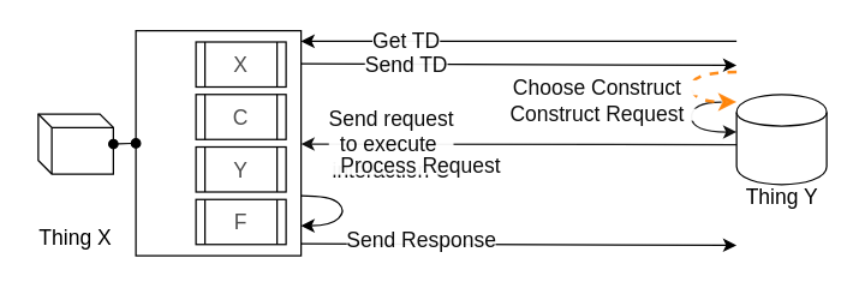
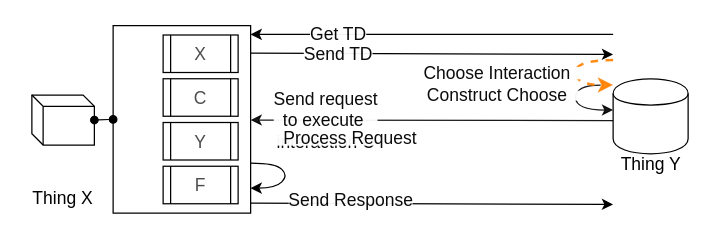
  <mxCell id="0" />
  <mxCell id="1" parent="0" />
  <mxCell id="2" value="" style="curved=1;endArrow=classic;html=1;labelBackgroundColor=#33FF33;strokeColor=#000000;fontSize=14;fontColor=#000000;opacity=90;" parent="1" edge="1"><mxGeometry width="50" height="50" relative="1" as="geometry"><mxPoint x="480" y="67.5" as="sourcePoint" /><mxPoint x="490" y="87.5" as="targetPoint" /><Array as="points"><mxPoint x="460" y="67.5" /><mxPoint x="460" y="87.5" /></Array></mxGeometry></mxCell>
  <mxCell id="3" value="" style="shape=cube;whiteSpace=wrap;html=1;boundedLbl=1;rounded=0;shadow=0;glass=0;strokeColor=#000000;strokeWidth=1;fillColor=none;fontSize=14;fontColor=#000000;align=left;size=9;" parent="1" vertex="1"><mxGeometry x="25" y="75.5" width="50" height="40" as="geometry" /></mxCell>
  <mxCell id="4" value="" style="rounded=0;whiteSpace=wrap;html=1;shadow=0;glass=0;strokeColor=#000000;strokeWidth=1;fillColor=none;fontSize=14;fontColor=#000000;align=left;" parent="1" vertex="1"><mxGeometry x="90" width="110" height="150" as="geometry" y="20" /></mxCell>
  <mxCell id="5" value="C" style="shape=process;whiteSpace=wrap;html=1;rounded=0;shadow=0;glass=0;strokeColor=#000000;strokeWidth=1;fillColor=#FFFFFF;fontSize=14;fontColor=#4D4D4D;align=center;" parent="1" vertex="1"><mxGeometry x="130" y="62.5" width="60" height="30" as="geometry" /></mxCell>
  <mxCell id="6" value="X" style="shape=process;whiteSpace=wrap;html=1;rounded=0;shadow=0;glass=0;strokeColor=#000000;strokeWidth=1;fillColor=#FFFFFF;fontSize=14;fontColor=#4D4D4D;align=center;" parent="1" vertex="1"><mxGeometry x="130" y="27.5" width="60" height="30" as="geometry" /></mxCell>
  <mxCell id="7" value="F" style="shape=process;whiteSpace=wrap;html=1;rounded=0;shadow=0;glass=0;strokeColor=#000000;strokeWidth=1;fillColor=#FFFFFF;fontSize=14;fontColor=#4D4D4D;align=center;" parent="1" vertex="1"><mxGeometry x="130" y="132.5" width="60" height="30" as="geometry" /></mxCell>
  <mxCell id="8" value="Y" style="shape=process;whiteSpace=wrap;html=1;rounded=0;shadow=0;glass=0;strokeColor=#000000;strokeWidth=1;fillColor=#FFFFFF;fontSize=14;fontColor=#4D4D4D;align=center;" parent="1" vertex="1"><mxGeometry x="130" y="97.5" width="60" height="30" as="geometry" /></mxCell>
  <mxCell id="9" value="Thing X" style="text;html=1;strokeColor=none;fillColor=none;align=center;verticalAlign=middle;whiteSpace=wrap;rounded=0;shadow=0;glass=0;fontSize=14;fontColor=#000000;" parent="1" vertex="1"><mxGeometry x="20" y="148" width="60" height="20" as="geometry" /></mxCell>
  <mxCell id="10" value="" style="endArrow=oval;html=1;strokeColor=#000000;fontSize=14;fontColor=#000000;entryX=0;entryY=0.5;exitX=1;exitY=0.5;startArrow=oval;startFill=1;endFill=1;" parent="1" source="3" target="4" edge="1"><mxGeometry width="50" height="50" relative="1" as="geometry"><mxPoint x="0" y="225" as="sourcePoint" /><mxPoint x="50" y="175" as="targetPoint" /></mxGeometry></mxCell>
  <mxCell id="11" value="Get TD" style="endArrow=classic;html=1;strokeColor=#000000;fontSize=14;fontColor=#000000;textOpacity=95;" parent="1" edge="1"><mxGeometry x="0.517" width="50" height="50" relative="1" as="geometry"><mxPoint x="490" y="27" as="sourcePoint" /><mxPoint x="200" y="27" as="targetPoint" /><mxPoint as="offset" /></mxGeometry></mxCell>
  <mxCell id="12" value="Send TD" style="endArrow=classic;html=1;strokeColor=#000000;fontSize=14;fontColor=#000000;textOpacity=95;" parent="1" edge="1"><mxGeometry x="-0.517" y="-1" width="50" height="50" relative="1" as="geometry"><mxPoint x="200" y="42" as="sourcePoint" /><mxPoint x="490" y="43" as="targetPoint" /><mxPoint as="offset" /></mxGeometry></mxCell>
  <mxCell id="13" value="Send request&lt;br style=&quot;font-size: 14px&quot;&gt;to execute&amp;nbsp;&lt;br style=&quot;font-size: 14px&quot;&gt;interaction C&lt;br style=&quot;font-size: 14px&quot;&gt;" style="endArrow=classic;html=1;strokeColor=#000000;fontSize=14;fontColor=#000000;opacity=90;textOpacity=95;" parent="1" edge="1"><mxGeometry x="0.586" width="50" height="50" relative="1" as="geometry"><mxPoint x="490" y="96" as="sourcePoint" /><mxPoint x="200" y="95.5" as="targetPoint" /><mxPoint as="offset" /></mxGeometry></mxCell>
  <mxCell id="14" value="&lt;font style=&quot;font-size: 14px&quot;&gt;Send Response&lt;/font&gt;&lt;br style=&quot;font-size: 11px&quot;&gt;" style="endArrow=classic;html=1;strokeColor=#000000;fontSize=11;fontColor=#000000;textOpacity=95;" parent="1" edge="1"><mxGeometry x="-0.448" y="2" width="50" height="50" relative="1" as="geometry"><mxPoint x="200" y="162" as="sourcePoint" /><mxPoint x="490" y="163" as="targetPoint" /><mxPoint as="offset" /></mxGeometry></mxCell>
  <mxCell id="15" value="" style="curved=1;endArrow=classic;html=1;labelBackgroundColor=#33FF33;strokeColor=#FF8000;fontSize=14;fontColor=#000000;opacity=90;dashed=1;strokeWidth=2;" parent="1" edge="1"><mxGeometry width="50" height="50" relative="1" as="geometry"><mxPoint x="490" y="47.5" as="sourcePoint" /><mxPoint x="490" y="67.5" as="targetPoint" /><Array as="points"><mxPoint x="460" y="47.5" /><mxPoint x="460" y="67.5" /></Array></mxGeometry></mxCell>
- <mxCell id="16" value="&lt;font style=&quot;font-size: 14px&quot;&gt;Choose Construct&lt;/font&gt;" style="text;html=1;strokeColor=none;fillColor=#ffffff;align=center;verticalAlign=middle;whiteSpace=wrap;rounded=0;shadow=0;glass=0;fontSize=11;fontColor=#000000;textOpacity=95;opacity=95;" parent="1" vertex="1"><mxGeometry x="330" y="53" width="135" height="10" as="geometry" /></mxCell>
- <mxCell id="17" value="&lt;font style=&quot;font-size: 14px;&quot;&gt;Construct Request&lt;/font&gt;" style="text;html=1;strokeColor=none;fillColor=#ffffff;align=center;verticalAlign=middle;whiteSpace=wrap;rounded=0;shadow=0;glass=0;fontSize=14;fontColor=#000000;textOpacity=95;opacity=95;" parent="1" vertex="1"><mxGeometry x="330" y="72" width="135" height="8" as="geometry" /></mxCell>
+ <mxCell id="16" value="&lt;font style=&quot;font-size: 14px&quot;&gt;Choose Interaction&lt;/font&gt;" style="text;html=1;strokeColor=none;fillColor=#ffffff;align=center;verticalAlign=middle;whiteSpace=wrap;rounded=0;shadow=0;glass=0;fontSize=11;fontColor=#000000;textOpacity=95;opacity=95;" parent="1" vertex="1"><mxGeometry x="330" y="53" width="135" height="10" as="geometry" /></mxCell>
+ <mxCell id="17" value="&lt;font style=&quot;font-size: 14px;&quot;&gt;Construct Choose&lt;/font&gt;" style="text;html=1;strokeColor=none;fillColor=#ffffff;align=center;verticalAlign=middle;whiteSpace=wrap;rounded=0;shadow=0;glass=0;fontSize=14;fontColor=#000000;textOpacity=95;opacity=95;" parent="1" vertex="1"><mxGeometry x="330" y="72" width="135" height="8" as="geometry" /></mxCell>
  <mxCell id="18" value="" style="group" parent="1" vertex="1" connectable="0"><mxGeometry x="490" y="62.5" width="60" height="82.5" as="geometry" /></mxCell>
  <mxCell id="19" value="" style="shape=cylinder;whiteSpace=wrap;html=1;boundedLbl=1;rounded=0;shadow=0;glass=0;strokeColor=#000000;strokeWidth=1;fillColor=none;fontSize=14;fontColor=#000000;align=left;" parent="18" vertex="1"><mxGeometry width="60" height="60" as="geometry" /></mxCell>
  <mxCell id="20" value="&lt;font style=&quot;font-size: 14px;&quot;&gt;Thing Y&lt;/font&gt;" style="text;html=1;strokeColor=none;fillColor=none;align=center;verticalAlign=middle;whiteSpace=wrap;rounded=0;shadow=0;glass=0;fontSize=14;fontColor=#000000;" parent="18" vertex="1"><mxGeometry x="2.5" y="58" width="55" height="20" as="geometry" /></mxCell>
  <mxCell id="21" value="" style="curved=1;endArrow=classic;html=1;strokeColor=#000000;fontSize=14;fontColor=#000000;" parent="1" edge="1"><mxGeometry width="50" height="50" relative="1" as="geometry"><mxPoint x="200" y="130" as="sourcePoint" /><mxPoint x="200" y="150" as="targetPoint" /><Array as="points"><mxPoint x="220" y="130" /><mxPoint x="230" y="140" /><mxPoint x="220" y="150" /></Array></mxGeometry></mxCell>
  <mxCell id="22" value="&lt;font style=&quot;font-size: 14px&quot;&gt;Process Request&lt;/font&gt;" style="text;html=1;strokeColor=none;fillColor=#ffffff;align=center;verticalAlign=middle;whiteSpace=wrap;rounded=0;shadow=0;glass=0;fontSize=14;fontColor=#000000;textOpacity=95;opacity=95;" parent="1" vertex="1"><mxGeometry x="220" y="104" width="120" height="12" as="geometry" /></mxCell>
